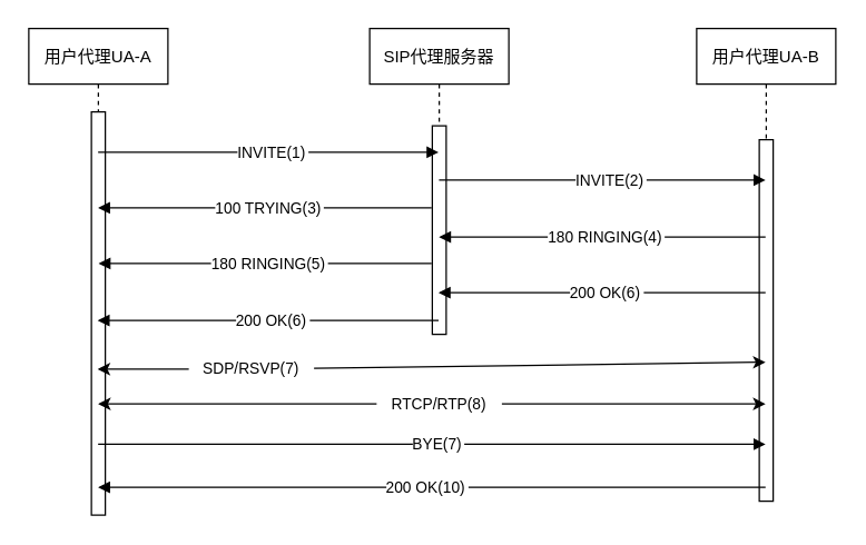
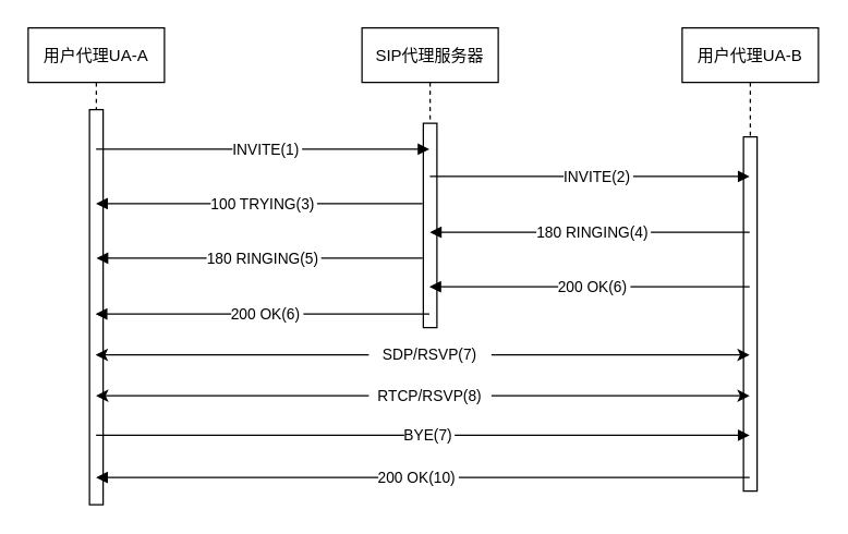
  <mxCell id="0" />
  <mxCell id="1" parent="0" />
  <mxCell id="2" value="用户代理UA-A" style="shape=umlLifeline;perimeter=lifelinePerimeter;container=1;collapsible=0;recursiveResize=0;rounded=0;shadow=0;strokeWidth=1;" parent="1" vertex="1"><mxGeometry x="20" y="20" width="100" height="350" as="geometry" /></mxCell>
  <mxCell id="3" value="" style="points=[];perimeter=orthogonalPerimeter;rounded=0;shadow=0;strokeWidth=1;" parent="2" vertex="1"><mxGeometry x="45" y="60" width="10" height="290" as="geometry" /></mxCell>
  <mxCell id="4" value="SIP代理服务器" style="shape=umlLifeline;perimeter=lifelinePerimeter;container=1;collapsible=0;recursiveResize=0;rounded=0;shadow=0;strokeWidth=1;" parent="1" vertex="1"><mxGeometry x="265" y="20" width="100" height="220" as="geometry" /></mxCell>
  <mxCell id="5" value="" style="points=[];perimeter=orthogonalPerimeter;rounded=0;shadow=0;strokeWidth=1;" parent="4" vertex="1"><mxGeometry x="45" y="70" width="10" height="150" as="geometry" /></mxCell>
  <mxCell id="6" value="INVITE(1)" style="verticalAlign=middle;endArrow=block;shadow=0;strokeWidth=1;" parent="1" edge="1"><mxGeometry x="0.019" relative="1" as="geometry"><mxPoint x="69.833" y="109" as="sourcePoint" /><mxPoint x="314.5" y="109" as="targetPoint" /><mxPoint as="offset" /></mxGeometry></mxCell>
  <mxCell id="7" value="100 TRYING(3)" style="verticalAlign=middle;endArrow=block;shadow=0;strokeWidth=1;" parent="1" edge="1"><mxGeometry x="-0.02" relative="1" as="geometry"><mxPoint x="309.5" y="149" as="sourcePoint" /><mxPoint x="69.81" y="149" as="targetPoint" /><Array as="points"><mxPoint x="150" y="149" /></Array><mxPoint as="offset" /></mxGeometry></mxCell>
  <mxCell id="8" value="用户代理UA-B" style="shape=umlLifeline;perimeter=lifelinePerimeter;container=1;collapsible=0;recursiveResize=0;rounded=0;shadow=0;strokeWidth=1;" parent="1" vertex="1"><mxGeometry x="500" y="20" width="100" height="340" as="geometry" /></mxCell>
  <mxCell id="9" value="" style="points=[];perimeter=orthogonalPerimeter;rounded=0;shadow=0;strokeWidth=1;" parent="8" vertex="1"><mxGeometry x="45" y="80" width="10" height="260" as="geometry" /></mxCell>
  <mxCell id="10" value="INVITE(2)" style="verticalAlign=middle;endArrow=block;shadow=0;strokeWidth=1;" parent="1" edge="1"><mxGeometry x="0.046" relative="1" as="geometry"><mxPoint x="314.833" y="129" as="sourcePoint" /><mxPoint x="549.5" y="129" as="targetPoint" /><mxPoint as="offset" /></mxGeometry></mxCell>
  <mxCell id="11" value="180 RINGING(4)" style="verticalAlign=middle;endArrow=block;shadow=0;strokeWidth=1;" parent="1" edge="1"><mxGeometry x="-0.02" relative="1" as="geometry"><mxPoint x="549.5" y="170" as="sourcePoint" /><mxPoint x="314.833" y="170" as="targetPoint" /><Array as="points"><mxPoint x="420.19" y="170" /></Array><mxPoint as="offset" /></mxGeometry></mxCell>
  <mxCell id="12" value="180 RINGING(5)" style="verticalAlign=middle;endArrow=block;shadow=0;strokeWidth=1;" parent="1" edge="1"><mxGeometry x="-0.02" relative="1" as="geometry"><mxPoint x="309.5" y="189" as="sourcePoint" /><mxPoint x="70.167" y="189" as="targetPoint" /><Array as="points"><mxPoint x="150.38" y="189" /></Array><mxPoint as="offset" /></mxGeometry></mxCell>
  <mxCell id="13" value="200 OK(6)" style="verticalAlign=middle;endArrow=block;shadow=0;strokeWidth=1;" parent="1" source="8" target="4" edge="1"><mxGeometry x="-0.02" relative="1" as="geometry"><mxPoint x="549.69" y="210" as="sourcePoint" /><mxPoint x="310" y="210" as="targetPoint" /><Array as="points"><mxPoint x="420.38" y="210" /></Array><mxPoint as="offset" /></mxGeometry></mxCell>
  <mxCell id="14" value="200 OK(6)" style="verticalAlign=middle;endArrow=block;shadow=0;strokeWidth=1;" parent="1" source="4" target="2" edge="1"><mxGeometry x="-0.02" relative="1" as="geometry"><mxPoint x="309.69" y="230" as="sourcePoint" /><mxPoint x="70" y="230" as="targetPoint" /><Array as="points"><mxPoint x="180.38" y="230" /></Array><mxPoint as="offset" /></mxGeometry></mxCell>
  <mxCell id="15" value="" style="endArrow=classic;html=1;rounded=0;startArrow=none;" parent="1" source="16" edge="1"><mxGeometry width="50" height="50" relative="1" as="geometry"><mxPoint x="69.833" y="260" as="sourcePoint" /><mxPoint x="549.5" y="260" as="targetPoint" /></mxGeometry></mxCell>
- <mxCell id="16" value="&lt;font style=&quot;font-size: 11px&quot;&gt;SDP/RSVP(7)&lt;/font&gt;" style="text;strokeColor=none;fillColor=none;align=center;verticalAlign=middle;rounded=0;html=1;whiteSpace=wrap;fontSize=11;" parent="1" vertex="1"><mxGeometry x="135" y="255" width="90" height="20" as="geometry" /></mxCell>
+ <mxCell id="16" value="&lt;font style=&quot;font-size: 11px&quot;&gt;SDP/RSVP(7)&lt;/font&gt;" style="text;strokeColor=none;fillColor=none;align=center;verticalAlign=middle;rounded=0;html=1;whiteSpace=wrap;fontSize=11;" parent="1" vertex="1"><mxGeometry x="270" y="250" width="90" height="20" as="geometry" /></mxCell>
  <mxCell id="17" value="" style="endArrow=classic;html=1;rounded=0;exitX=0;exitY=0.5;exitDx=0;exitDy=0;" parent="1" source="16" target="2" edge="1"><mxGeometry width="50" height="50" relative="1" as="geometry"><mxPoint x="170" y="340" as="sourcePoint" /><mxPoint x="220" y="290" as="targetPoint" /></mxGeometry></mxCell>
  <mxCell id="18" value="" style="endArrow=classic;html=1;rounded=0;startArrow=none;" parent="1" source="19" edge="1"><mxGeometry width="50" height="50" relative="1" as="geometry"><mxPoint x="350" y="298.507" as="sourcePoint" /><mxPoint x="549.5" y="290" as="targetPoint" /></mxGeometry></mxCell>
- <mxCell id="19" value="RTCP/RTP(8)" style="text;strokeColor=none;fillColor=none;align=center;verticalAlign=middle;rounded=0;html=1;whiteSpace=wrap;fontSize=11;" parent="1" vertex="1"><mxGeometry x="270" y="280" width="90" height="20" as="geometry" /></mxCell>
+ <mxCell id="19" value="RTCP/RSVP(8)" style="text;strokeColor=none;fillColor=none;align=center;verticalAlign=middle;rounded=0;html=1;whiteSpace=wrap;fontSize=11;" parent="1" vertex="1"><mxGeometry x="270" y="280" width="90" height="20" as="geometry" /></mxCell>
  <mxCell id="20" value="" style="endArrow=classic;html=1;rounded=0;" parent="1" source="19" edge="1"><mxGeometry width="50" height="50" relative="1" as="geometry"><mxPoint x="280" y="290" as="sourcePoint" /><mxPoint x="69.833" y="290" as="targetPoint" /></mxGeometry></mxCell>
  <mxCell id="21" value="BYE(7)" style="verticalAlign=middle;endArrow=block;shadow=0;strokeWidth=1;" parent="1" edge="1"><mxGeometry x="0.019" relative="1" as="geometry"><mxPoint x="69.833" y="319" as="sourcePoint" /><mxPoint x="549.5" y="319" as="targetPoint" /><mxPoint as="offset" /><Array as="points"><mxPoint x="320" y="319" /></Array></mxGeometry></mxCell>
  <mxCell id="22" value="200 OK(10)" style="verticalAlign=middle;endArrow=block;shadow=0;strokeWidth=1;" parent="1" edge="1"><mxGeometry x="0.019" relative="1" as="geometry"><mxPoint x="549.5" y="350" as="sourcePoint" /><mxPoint x="69.833" y="350" as="targetPoint" /><mxPoint as="offset" /><Array as="points"><mxPoint x="330" y="350" /></Array></mxGeometry></mxCell>
